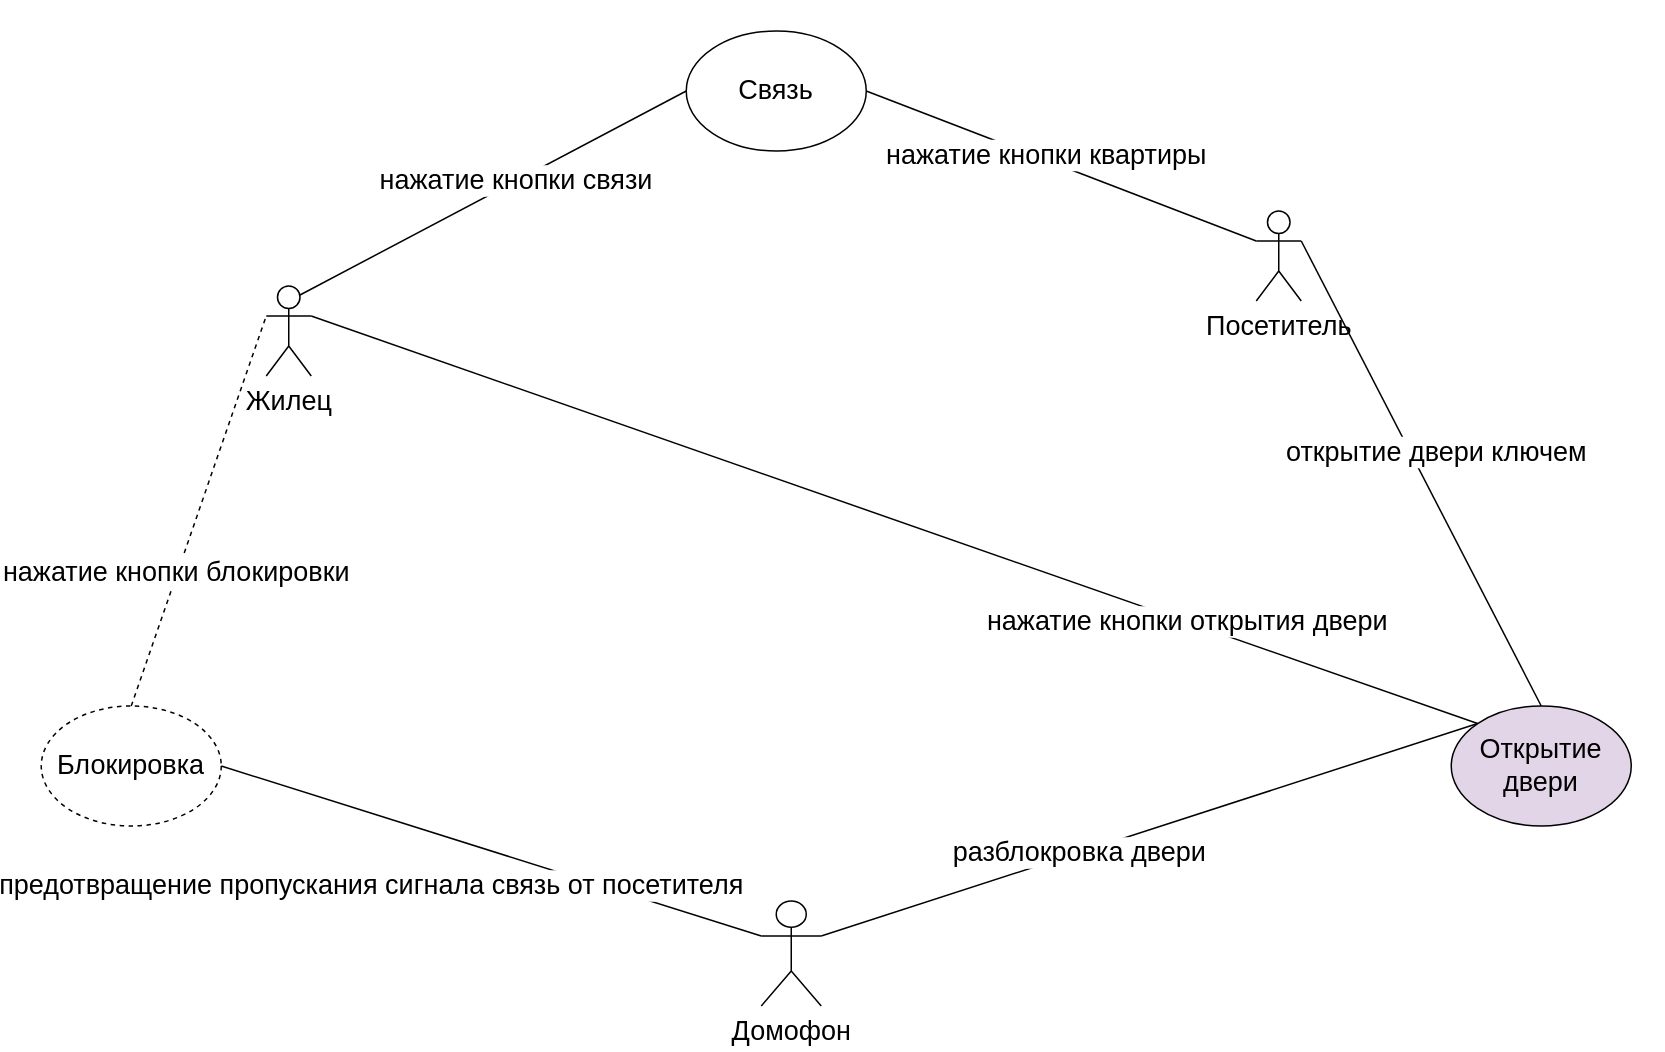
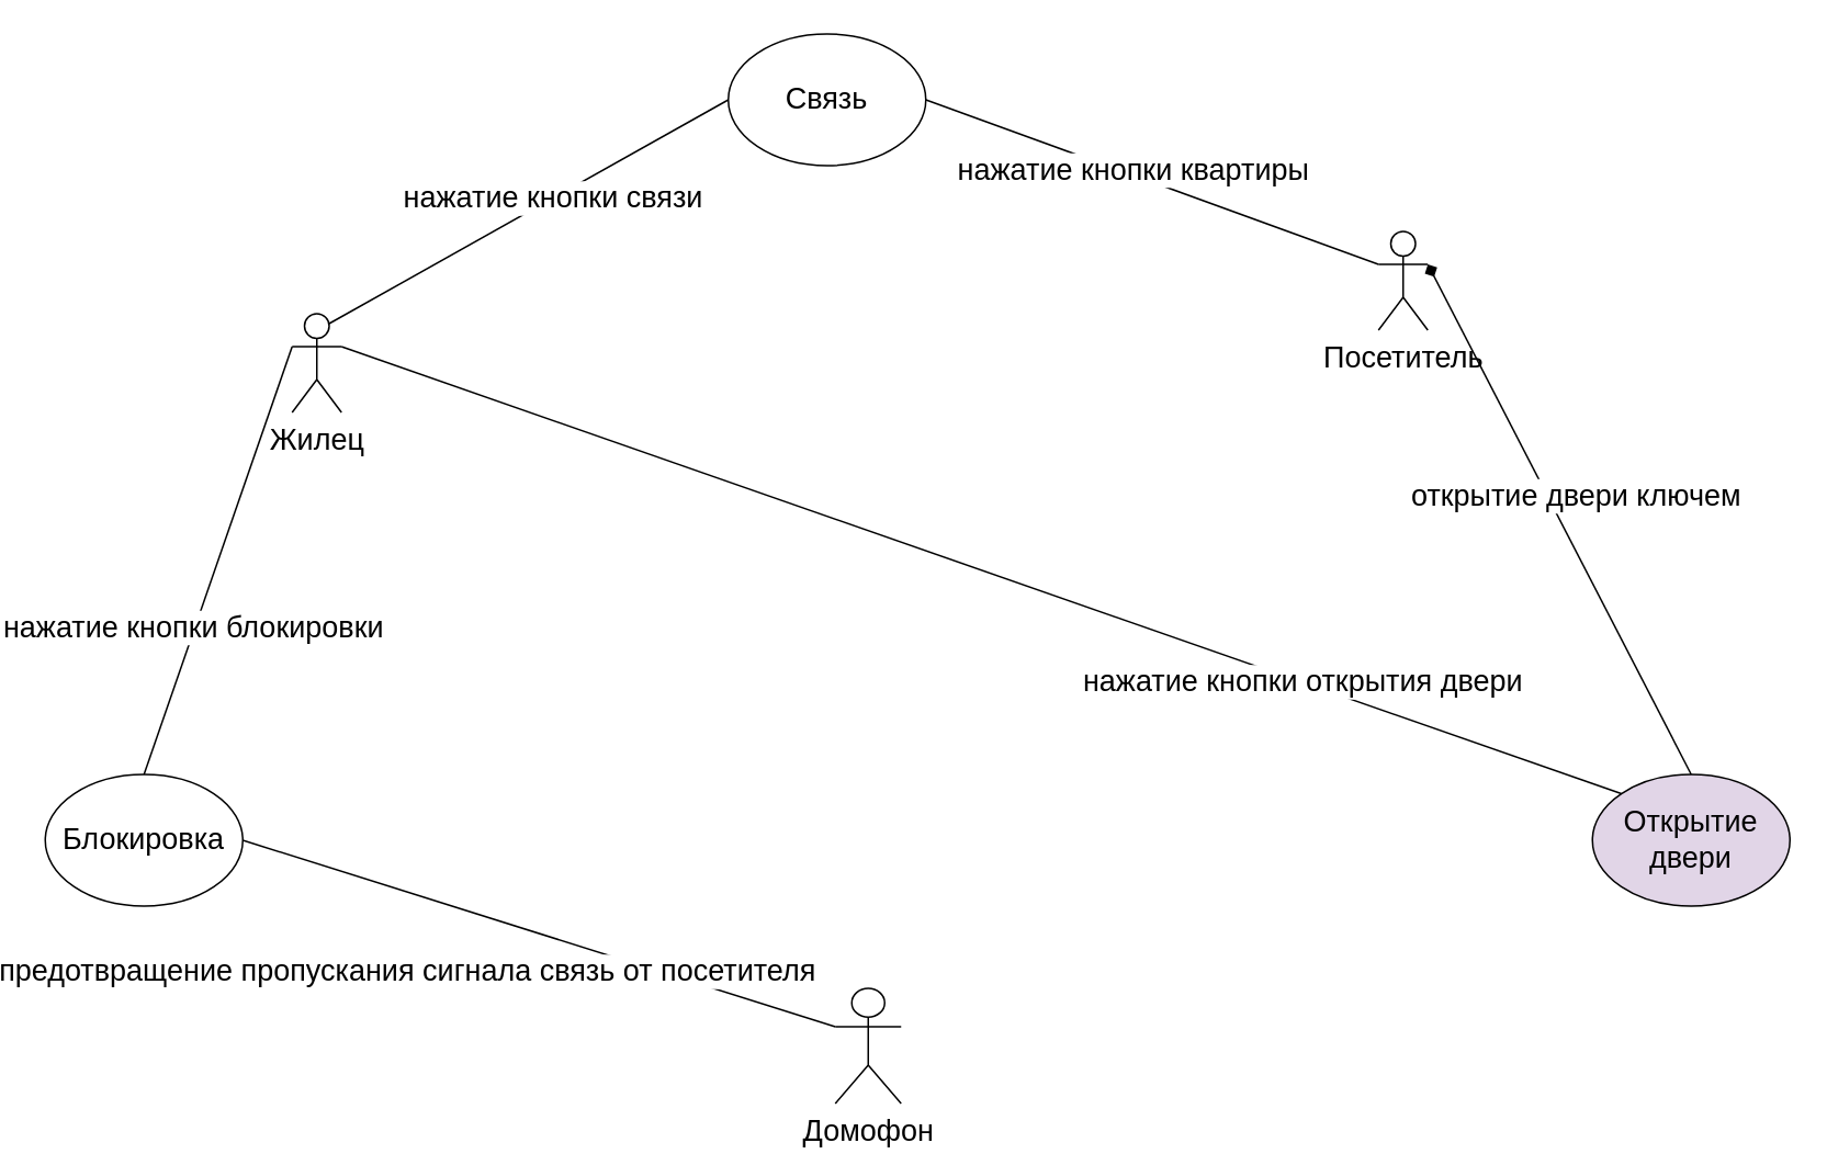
  <mxCell id="0" />
  <mxCell id="1" parent="0" />
  <mxCell id="2" value="Жилец" style="shape=umlActor;verticalLabelPosition=bottom;verticalAlign=top;html=1;outlineConnect=0;fontSize=18;" parent="1" vertex="1"><mxGeometry x="170" y="190" width="30" height="60" as="geometry" /></mxCell>
- <mxCell id="3" value="Связь" style="ellipse;whiteSpace=wrap;html=1;fontSize=18;" parent="1" vertex="1"><mxGeometry x="450" y="20" width="120" height="80" as="geometry" /></mxCell>
- <mxCell id="4" value="Блокировка" style="ellipse;whiteSpace=wrap;html=1;fontSize=18;dashed=1;" parent="1" vertex="1"><mxGeometry x="20" y="470" width="120" height="80" as="geometry" /></mxCell>
+ <mxCell id="3" value="Связь" style="ellipse;whiteSpace=wrap;html=1;fontSize=18;" parent="1" vertex="1"><mxGeometry x="435" y="20" width="120" height="80" as="geometry" /></mxCell>
+ <mxCell id="4" value="Блокировка" style="ellipse;whiteSpace=wrap;html=1;fontSize=18;" parent="1" vertex="1"><mxGeometry x="20" y="470" width="120" height="80" as="geometry" /></mxCell>
  <mxCell id="5" value="" style="endArrow=none;html=1;rounded=0;entryX=0;entryY=0.5;entryDx=0;entryDy=0;fontSize=18;exitX=0.75;exitY=0.1;exitDx=0;exitDy=0;exitPerimeter=0;" parent="1" source="2" target="3" edge="1"><mxGeometry width="50" height="50" relative="1" as="geometry"><mxPoint x="30" y="230" as="sourcePoint" /><mxPoint x="270" y="210" as="targetPoint" /></mxGeometry></mxCell>
  <mxCell id="6" value="нажатие кнопки связи&amp;nbsp;" style="edgeLabel;html=1;align=center;verticalAlign=middle;resizable=0;points=[];fontSize=18;" vertex="1" connectable="0" parent="5"><mxGeometry x="0.136" y="-1" relative="1" as="geometry"><mxPoint as="offset" /></mxGeometry></mxCell>
  <mxCell id="7" value="" style="endArrow=none;html=1;rounded=0;entryX=1;entryY=0.5;entryDx=0;entryDy=0;exitX=0;exitY=0.333;exitDx=0;exitDy=0;exitPerimeter=0;fontSize=18;" parent="1" source="15" target="3" edge="1"><mxGeometry width="50" height="50" relative="1" as="geometry"><mxPoint x="1037.5" y="216" as="sourcePoint" /><mxPoint x="690" y="340" as="targetPoint" /></mxGeometry></mxCell>
  <mxCell id="8" value="нажатие кнопки квартиры" style="edgeLabel;html=1;align=center;verticalAlign=middle;resizable=0;points=[];fontSize=18;" vertex="1" connectable="0" parent="7"><mxGeometry x="0.093" y="-3" relative="1" as="geometry"><mxPoint as="offset" /></mxGeometry></mxCell>
- <mxCell id="9" value="" style="endArrow=none;html=1;rounded=0;exitX=0.5;exitY=0;exitDx=0;exitDy=0;fontSize=18;entryX=0;entryY=0.333;entryDx=0;entryDy=0;entryPerimeter=0;dashed=1;" parent="1" source="4" target="2" edge="1"><mxGeometry width="50" height="50" relative="1" as="geometry"><mxPoint x="100" y="480" as="sourcePoint" /><mxPoint x="-10" y="300" as="targetPoint" /></mxGeometry></mxCell>
+ <mxCell id="9" value="" style="endArrow=none;html=1;rounded=0;exitX=0.5;exitY=0;exitDx=0;exitDy=0;fontSize=18;entryX=0;entryY=0.333;entryDx=0;entryDy=0;entryPerimeter=0;" parent="1" source="4" target="2" edge="1"><mxGeometry width="50" height="50" relative="1" as="geometry"><mxPoint x="100" y="480" as="sourcePoint" /><mxPoint x="-10" y="300" as="targetPoint" /></mxGeometry></mxCell>
  <mxCell id="10" value="нажатие кнопки блокировки" style="edgeLabel;html=1;align=center;verticalAlign=middle;resizable=0;points=[];fontSize=18;" vertex="1" connectable="0" parent="9"><mxGeometry x="-0.297" y="-3" relative="1" as="geometry"><mxPoint x="-5" y="1" as="offset" /></mxGeometry></mxCell>
- <mxCell id="11" value="" style="endArrow=none;html=1;rounded=0;exitX=0;exitY=0;exitDx=0;exitDy=0;fontSize=18;entryX=1;entryY=0.333;entryDx=0;entryDy=0;entryPerimeter=0;" parent="1" source="13" target="14" edge="1"><mxGeometry width="50" height="50" relative="1" as="geometry"><mxPoint x="770" y="500" as="sourcePoint" /><mxPoint x="1040" y="220" as="targetPoint" /></mxGeometry></mxCell>
- <mxCell id="12" value="разблокровка двери" style="edgeLabel;html=1;align=center;verticalAlign=middle;resizable=0;points=[];fontSize=18;" vertex="1" connectable="0" parent="11"><mxGeometry x="0.217" relative="1" as="geometry"><mxPoint as="offset" /></mxGeometry></mxCell>
  <mxCell id="13" value="Открытие двери" style="ellipse;whiteSpace=wrap;html=1;fontSize=18;fillColor=#e1d5e7;" parent="1" vertex="1"><mxGeometry x="960" y="470" width="120" height="80" as="geometry" /></mxCell>
  <mxCell id="14" value="Домофон" style="shape=umlActor;verticalLabelPosition=bottom;verticalAlign=top;html=1;outlineConnect=0;fontSize=18;" vertex="1" parent="1"><mxGeometry x="500" y="600" width="40" height="70" as="geometry" /></mxCell>
  <mxCell id="15" value="Посетитель" style="shape=umlActor;verticalLabelPosition=bottom;verticalAlign=top;html=1;outlineConnect=0;fontSize=18;" vertex="1" parent="1"><mxGeometry x="830" y="140" width="30" height="60" as="geometry" /></mxCell>
  <mxCell id="16" value="" style="endArrow=none;html=1;rounded=0;entryX=0;entryY=0.333;entryDx=0;entryDy=0;entryPerimeter=0;exitX=1;exitY=0.5;exitDx=0;exitDy=0;fontSize=18;" edge="1" parent="1" source="4" target="14"><mxGeometry width="50" height="50" relative="1" as="geometry"><mxPoint x="600" y="330" as="sourcePoint" /><mxPoint x="650" y="280" as="targetPoint" /></mxGeometry></mxCell>
  <mxCell id="17" value="предотвращение пропускания сигнала связь от посетителя" style="edgeLabel;html=1;align=center;verticalAlign=middle;resizable=0;points=[];fontSize=18;" vertex="1" connectable="0" parent="16"><mxGeometry x="-0.227" y="-2" relative="1" as="geometry"><mxPoint x="-39" y="34" as="offset" /></mxGeometry></mxCell>
  <mxCell id="18" value="" style="endArrow=none;html=1;rounded=0;entryX=1;entryY=0.333;entryDx=0;entryDy=0;entryPerimeter=0;exitX=0;exitY=0;exitDx=0;exitDy=0;fontSize=18;" edge="1" parent="1" source="13" target="2"><mxGeometry width="50" height="50" relative="1" as="geometry"><mxPoint x="540" y="410" as="sourcePoint" /><mxPoint x="590" y="360" as="targetPoint" /></mxGeometry></mxCell>
  <mxCell id="19" value="нажатие кнопки открытия двери" style="edgeLabel;html=1;align=center;verticalAlign=middle;resizable=0;points=[];fontSize=18;" vertex="1" connectable="0" parent="18"><mxGeometry x="-0.5" relative="1" as="geometry"><mxPoint as="offset" /></mxGeometry></mxCell>
- <mxCell id="20" value="" style="endArrow=none;html=1;rounded=0;exitX=0.5;exitY=0;exitDx=0;exitDy=0;entryX=1;entryY=0.333;entryDx=0;entryDy=0;entryPerimeter=0;fontSize=18;" edge="1" parent="1" source="13" target="15"><mxGeometry width="50" height="50" relative="1" as="geometry"><mxPoint x="960" y="400" as="sourcePoint" /><mxPoint x="860" y="240" as="targetPoint" /></mxGeometry></mxCell>
+ <mxCell id="20" value="" style="endArrow=diamond;html=1;rounded=0;exitX=0.5;exitY=0;exitDx=0;exitDy=0;entryX=1;entryY=0.333;entryDx=0;entryDy=0;entryPerimeter=0;fontSize=18;" edge="1" parent="1" source="13" target="15"><mxGeometry width="50" height="50" relative="1" as="geometry"><mxPoint x="960" y="400" as="sourcePoint" /><mxPoint x="860" y="240" as="targetPoint" /></mxGeometry></mxCell>
  <mxCell id="21" value="открытие двери ключем" style="edgeLabel;html=1;align=center;verticalAlign=middle;resizable=0;points=[];fontSize=18;" vertex="1" connectable="0" parent="20"><mxGeometry x="0.255" y="1" relative="1" as="geometry"><mxPoint x="31" y="25" as="offset" /></mxGeometry></mxCell>
